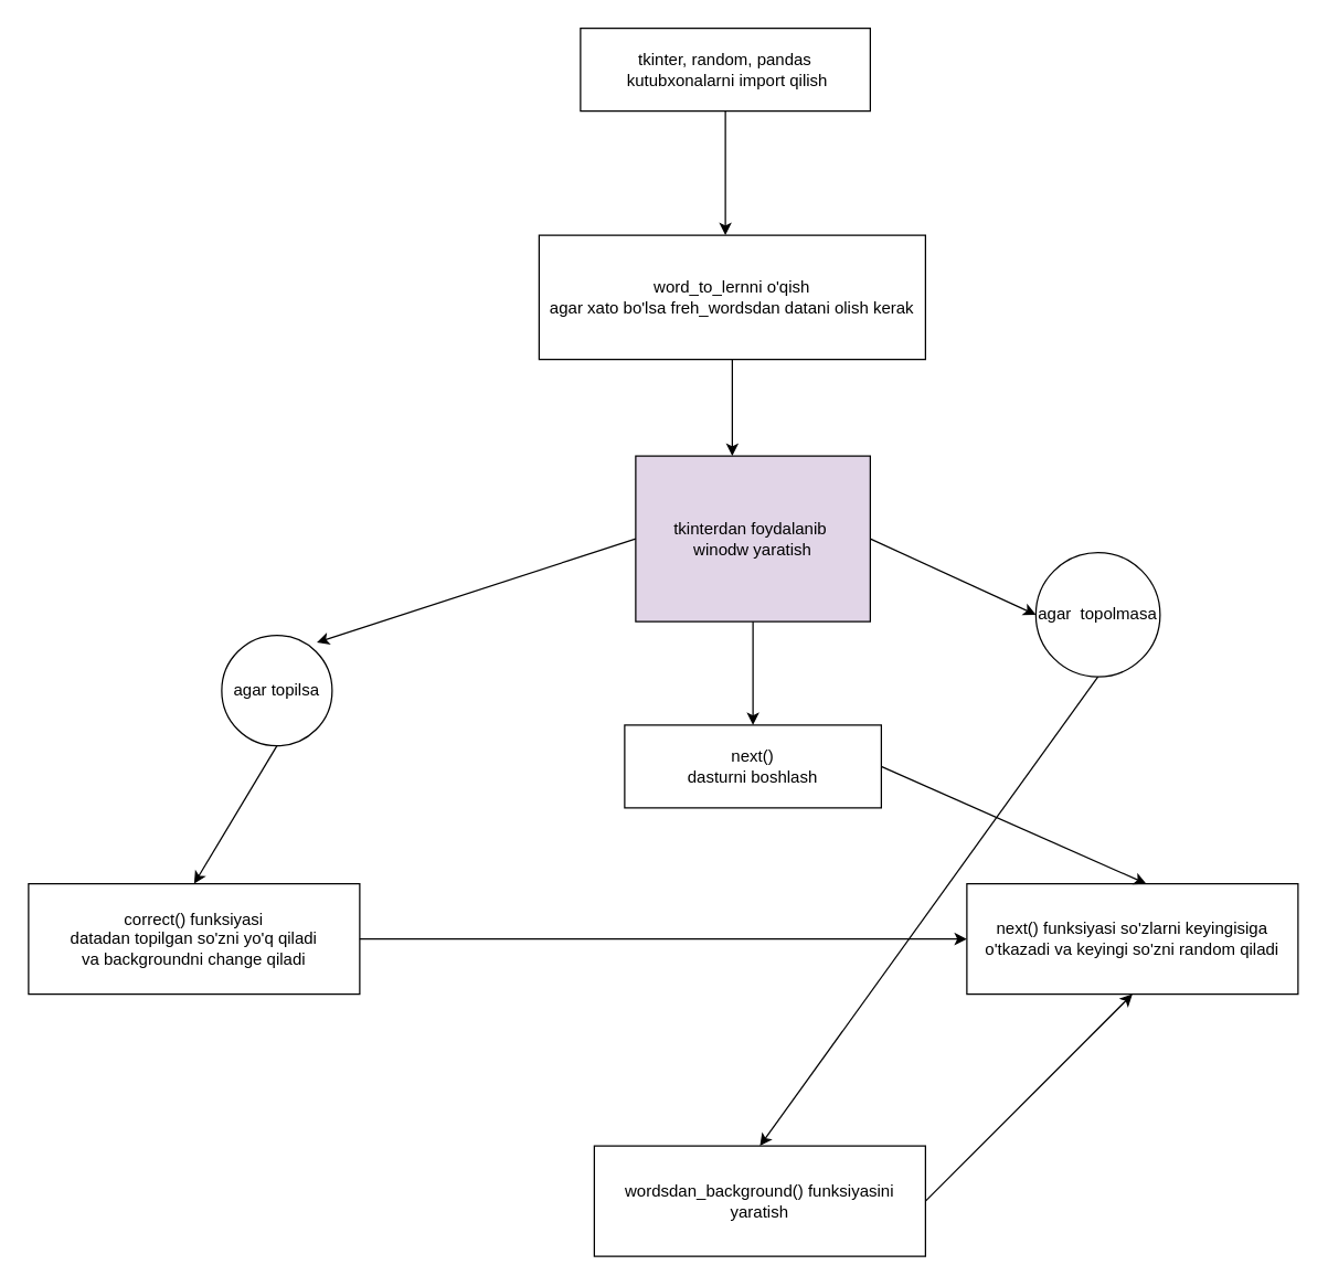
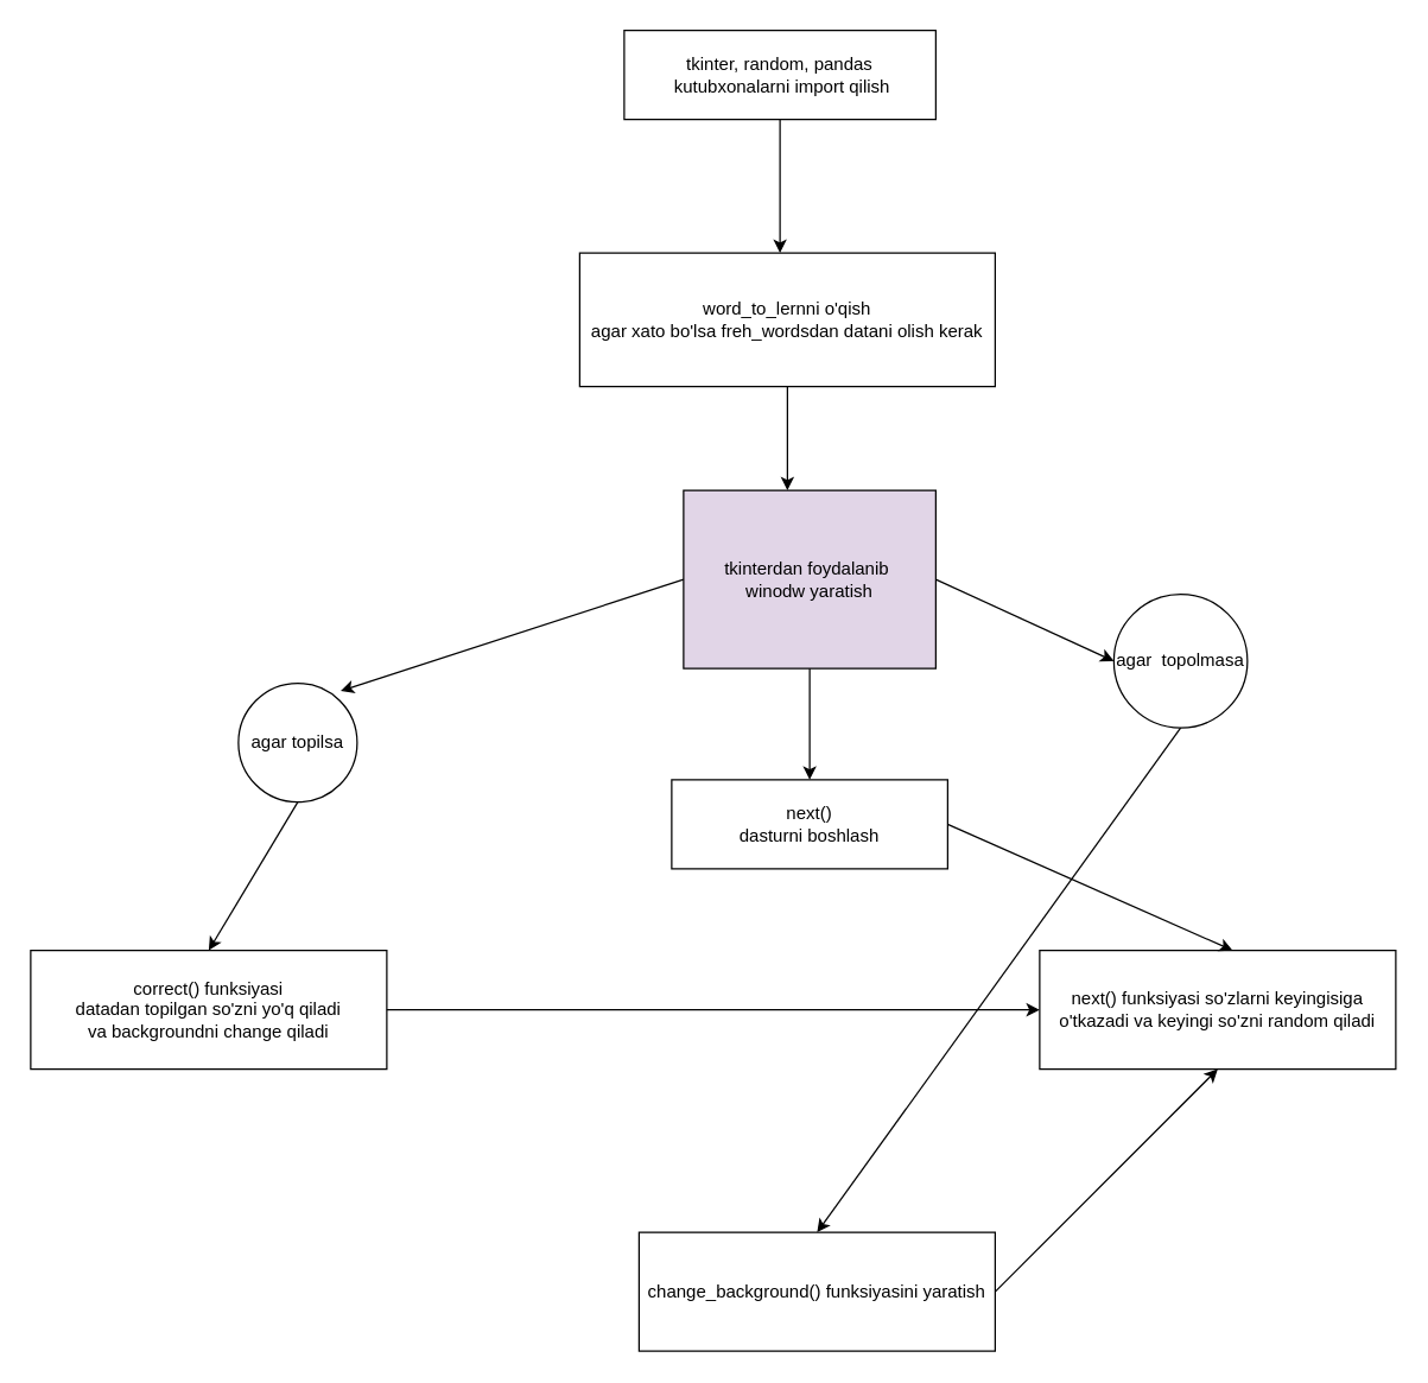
  <mxCell id="0" />
  <mxCell id="1" parent="0" />
  <mxCell id="2" value="tkinter, random, pandas&lt;div&gt;&amp;nbsp;kutubxonalarni import qilish&lt;/div&gt;" style="rounded=0;whiteSpace=wrap;html=1;" vertex="1" parent="1"><mxGeometry x="420" y="20" width="210" height="60" as="geometry" /></mxCell>
  <mxCell id="3" value="" style="endArrow=classic;html=1;rounded=0;exitX=0.5;exitY=1;exitDx=0;exitDy=0;" edge="1" parent="1" source="2"><mxGeometry width="50" height="50" relative="1" as="geometry"><mxPoint x="480" y="160" as="sourcePoint" /><mxPoint x="525" y="170" as="targetPoint" /></mxGeometry></mxCell>
  <mxCell id="4" value="word_to_lernni o'qish&lt;div&gt;agar xato bo'lsa freh_wordsdan datani olish kerak&lt;/div&gt;" style="rounded=0;whiteSpace=wrap;html=1;" vertex="1" parent="1"><mxGeometry x="390" y="170" width="280" height="90" as="geometry" /></mxCell>
  <mxCell id="5" value="" style="endArrow=classic;html=1;rounded=0;exitX=0.5;exitY=1;exitDx=0;exitDy=0;" edge="1" parent="1" source="4"><mxGeometry width="50" height="50" relative="1" as="geometry"><mxPoint x="480" y="330" as="sourcePoint" /><mxPoint x="530" y="330" as="targetPoint" /></mxGeometry></mxCell>
  <mxCell id="6" value="tkinterdan foydalanib&amp;nbsp;&lt;div&gt;winodw yaratish&lt;/div&gt;" style="rounded=0;whiteSpace=wrap;html=1;fillColor=#e1d5e7;" vertex="1" parent="1"><mxGeometry x="460" y="330" width="170" height="120" as="geometry" /></mxCell>
- <mxCell id="7" value="wordsdan_background() funksiyasini yaratish" style="rounded=0;whiteSpace=wrap;html=1;" vertex="1" parent="1"><mxGeometry x="430" y="830" width="240" height="80" as="geometry" /></mxCell>
+ <mxCell id="7" value="change_background() funksiyasini yaratish" style="rounded=0;whiteSpace=wrap;html=1;" vertex="1" parent="1"><mxGeometry x="430" y="830" width="240" height="80" as="geometry" /></mxCell>
  <mxCell id="8" value="correct() funksiyasi&lt;div&gt;datadan topilgan so'zni yo'q qiladi&lt;/div&gt;&lt;div&gt;va backgroundni change qiladi&lt;/div&gt;" style="rounded=0;whiteSpace=wrap;html=1;" vertex="1" parent="1"><mxGeometry x="20" y="640" width="240" height="80" as="geometry" /></mxCell>
  <mxCell id="9" value="next() funksiyasi so'zlarni keyingisiga o'tkazadi va keyingi so'zni random qiladi" style="rounded=0;whiteSpace=wrap;html=1;" vertex="1" parent="1"><mxGeometry x="700" y="640" width="240" height="80" as="geometry" /></mxCell>
  <mxCell id="10" value="next()&lt;div&gt;dasturni boshlash&lt;/div&gt;" style="rounded=0;whiteSpace=wrap;html=1;" vertex="1" parent="1"><mxGeometry x="452" y="525" width="186" height="60" as="geometry" /></mxCell>
  <mxCell id="11" value="" style="endArrow=classic;html=1;rounded=0;exitX=0.5;exitY=1;exitDx=0;exitDy=0;entryX=0.5;entryY=0;entryDx=0;entryDy=0;" edge="1" parent="1" source="6" target="10"><mxGeometry width="50" height="50" relative="1" as="geometry"><mxPoint x="500" y="460" as="sourcePoint" /><mxPoint x="550" y="410" as="targetPoint" /></mxGeometry></mxCell>
  <mxCell id="12" value="" style="endArrow=classic;html=1;rounded=0;entryX=0.542;entryY=0;entryDx=0;entryDy=0;entryPerimeter=0;exitX=1;exitY=0.5;exitDx=0;exitDy=0;" edge="1" parent="1" source="10" target="9"><mxGeometry width="50" height="50" relative="1" as="geometry"><mxPoint x="640" y="550" as="sourcePoint" /><mxPoint x="690" y="500" as="targetPoint" /></mxGeometry></mxCell>
  <mxCell id="13" value="agar topilsa" style="ellipse;whiteSpace=wrap;html=1;aspect=fixed;" vertex="1" parent="1"><mxGeometry x="160" y="460" width="80" height="80" as="geometry" /></mxCell>
  <mxCell id="14" value="agar&amp;nbsp; topolmasa" style="ellipse;whiteSpace=wrap;html=1;aspect=fixed;" vertex="1" parent="1"><mxGeometry x="750" y="400" width="90" height="90" as="geometry" /></mxCell>
  <mxCell id="15" value="" style="endArrow=classic;html=1;rounded=0;entryX=0.861;entryY=0.064;entryDx=0;entryDy=0;entryPerimeter=0;exitX=0;exitY=0.5;exitDx=0;exitDy=0;" edge="1" parent="1" source="6" target="13"><mxGeometry width="50" height="50" relative="1" as="geometry"><mxPoint x="340" y="530" as="sourcePoint" /><mxPoint x="390" y="480" as="targetPoint" /></mxGeometry></mxCell>
  <mxCell id="16" value="" style="endArrow=classic;html=1;rounded=0;exitX=0.5;exitY=1;exitDx=0;exitDy=0;entryX=0.5;entryY=0;entryDx=0;entryDy=0;" edge="1" parent="1" source="13" target="8"><mxGeometry width="50" height="50" relative="1" as="geometry"><mxPoint x="270" y="620" as="sourcePoint" /><mxPoint x="320" y="570" as="targetPoint" /></mxGeometry></mxCell>
  <mxCell id="17" value="" style="endArrow=classic;html=1;rounded=0;entryX=0;entryY=0.5;entryDx=0;entryDy=0;" edge="1" parent="1" target="14"><mxGeometry width="50" height="50" relative="1" as="geometry"><mxPoint x="630" y="390" as="sourcePoint" /><mxPoint x="680" y="340" as="targetPoint" /></mxGeometry></mxCell>
  <mxCell id="18" value="" style="endArrow=classic;html=1;rounded=0;entryX=0.5;entryY=0;entryDx=0;entryDy=0;exitX=0.5;exitY=1;exitDx=0;exitDy=0;" edge="1" parent="1" source="14" target="7"><mxGeometry width="50" height="50" relative="1" as="geometry"><mxPoint x="810" y="520" as="sourcePoint" /><mxPoint x="860" y="470" as="targetPoint" /></mxGeometry></mxCell>
  <mxCell id="19" value="" style="endArrow=classic;html=1;rounded=0;entryX=0.5;entryY=1;entryDx=0;entryDy=0;" edge="1" parent="1" target="9"><mxGeometry width="50" height="50" relative="1" as="geometry"><mxPoint x="670" y="870" as="sourcePoint" /><mxPoint x="720" y="820" as="targetPoint" /></mxGeometry></mxCell>
  <mxCell id="20" value="" style="endArrow=classic;html=1;rounded=0;entryX=0;entryY=0.5;entryDx=0;entryDy=0;exitX=1;exitY=0.5;exitDx=0;exitDy=0;" edge="1" parent="1" source="8" target="9"><mxGeometry width="50" height="50" relative="1" as="geometry"><mxPoint x="180" y="820" as="sourcePoint" /><mxPoint x="230" y="770" as="targetPoint" /></mxGeometry></mxCell>
